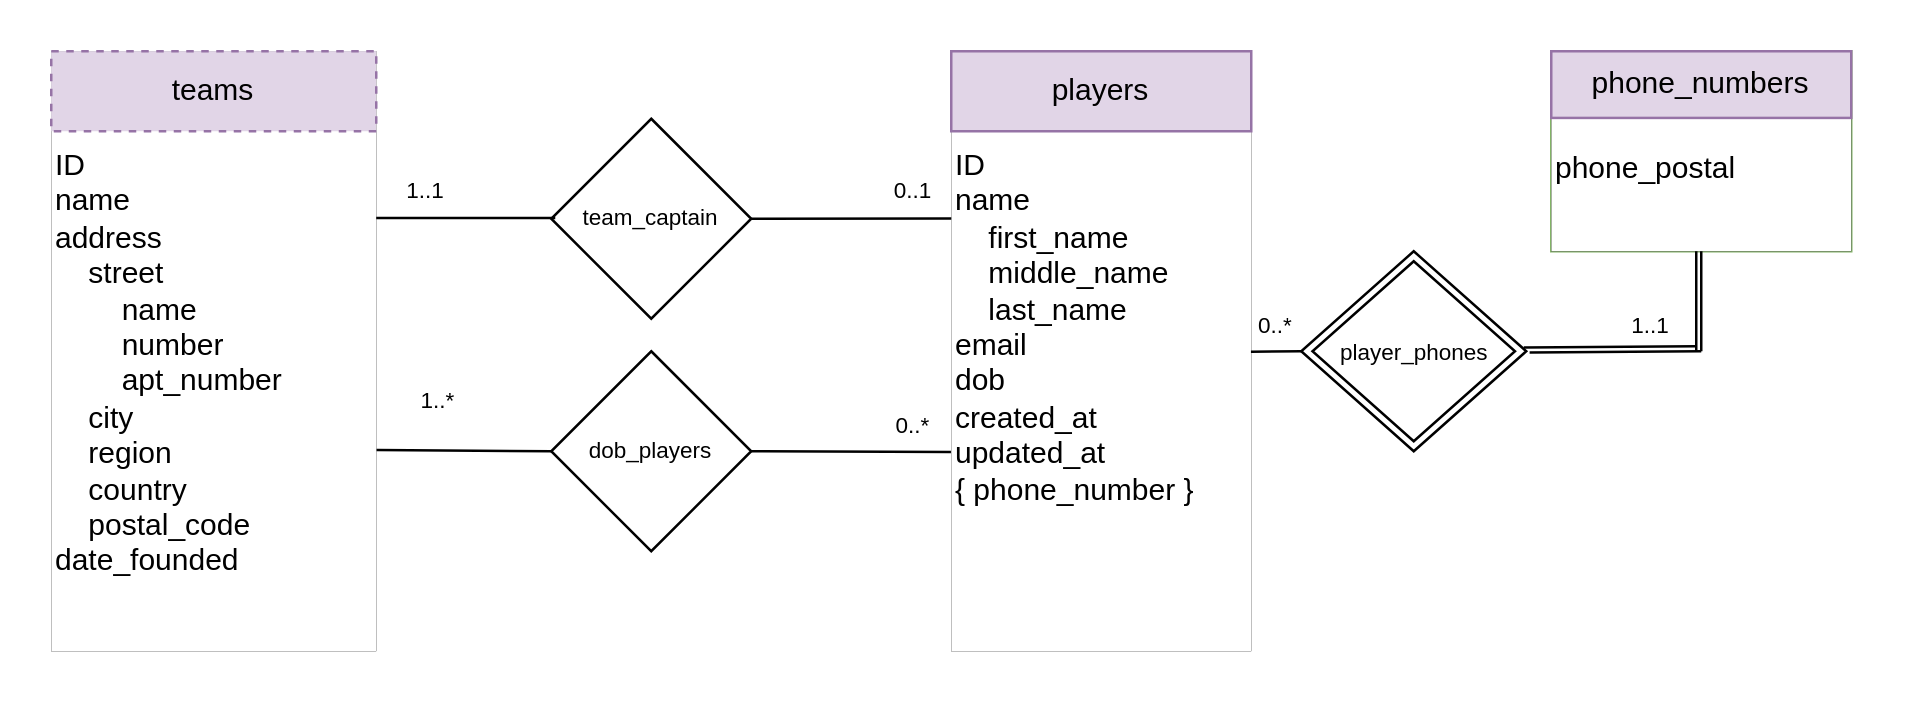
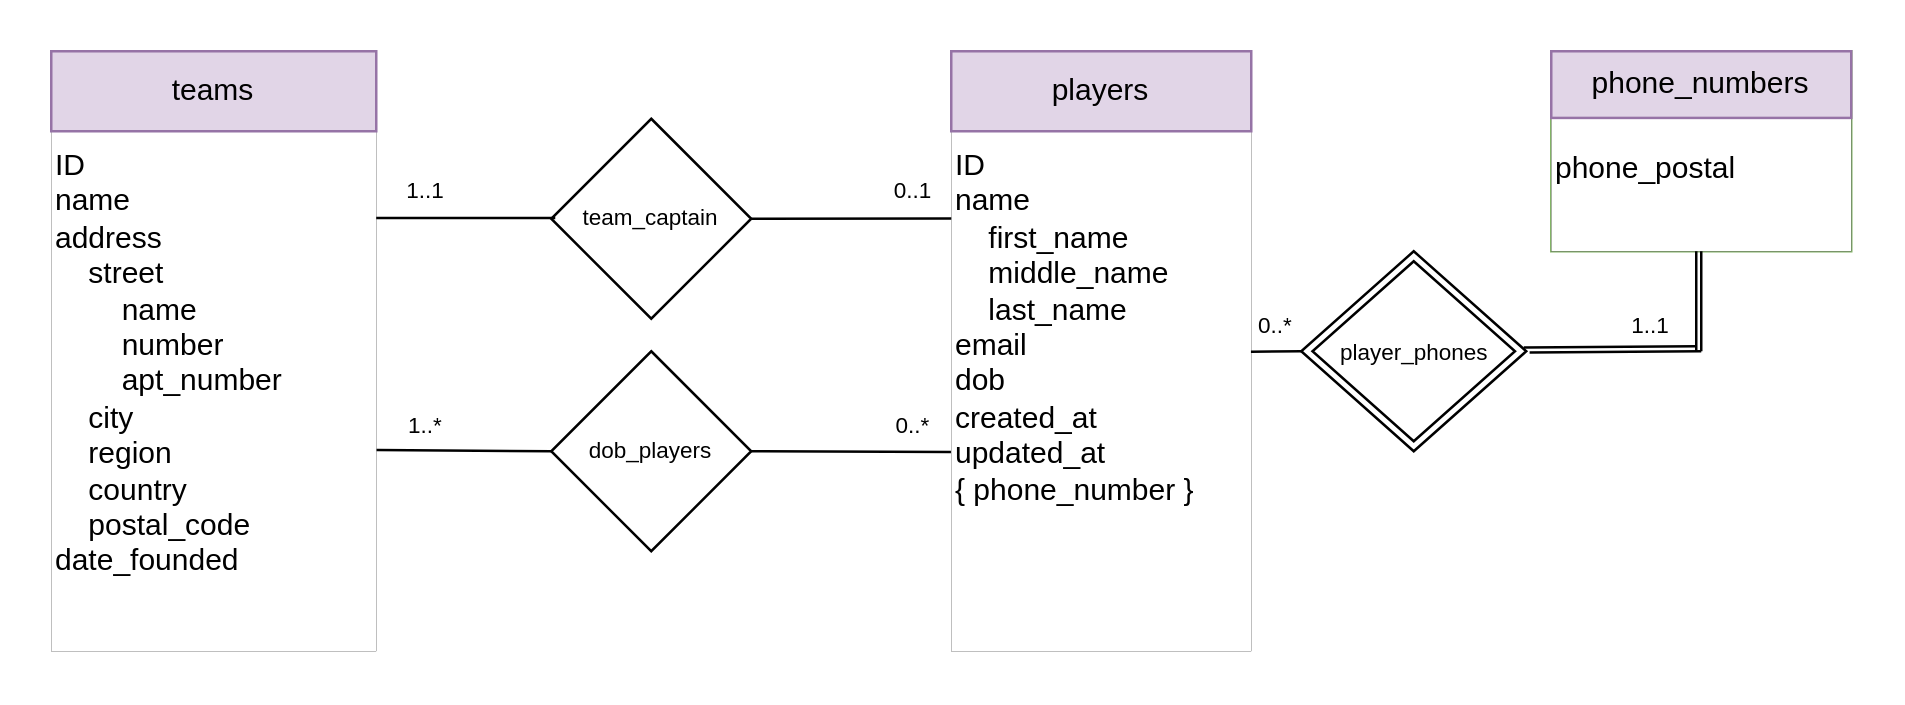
  <mxCell id="0" />
  <mxCell id="1" parent="0" />
  <mxCell id="2" value="" style="group" parent="1" vertex="1" connectable="0"><mxGeometry x="380" y="20" width="120" height="240" as="geometry" /></mxCell>
  <mxCell id="3" value="" style="group" parent="2" vertex="1" connectable="0"><mxGeometry width="120" height="240" as="geometry" /></mxCell>
  <mxCell id="4" value="" style="rounded=0;whiteSpace=wrap;html=1;strokeWidth=0;align=left;" parent="3" vertex="1"><mxGeometry width="120" height="240" as="geometry" /></mxCell>
  <mxCell id="5" value="players" style="rounded=0;whiteSpace=wrap;html=1;fillColor=#e1d5e7;strokeColor=#9673a6;" parent="3" vertex="1"><mxGeometry width="120" height="32" as="geometry" /></mxCell>
  <mxCell id="6" value="ID&lt;br&gt;name&lt;br&gt;&amp;nbsp; &amp;nbsp;&amp;nbsp;first_name&lt;br&gt;&lt;span&gt;&lt;/span&gt;&amp;nbsp; &amp;nbsp;&amp;nbsp;middle_name&lt;br&gt;&lt;span&gt;&lt;/span&gt;&amp;nbsp; &amp;nbsp;&amp;nbsp;last_name&lt;br&gt;email&lt;br&gt;dob&lt;br&gt;created_at&lt;br&gt;updated_at&lt;br&gt;{ phone_number }" style="text;html=1;strokeColor=none;fillColor=none;align=left;verticalAlign=top;whiteSpace=wrap;rounded=0;" parent="2" vertex="1"><mxGeometry y="32" width="120" height="208" as="geometry" /></mxCell>
  <mxCell id="7" value="" style="group" parent="1" vertex="1" connectable="0"><mxGeometry x="20" y="20" width="130" height="240" as="geometry" /></mxCell>
  <mxCell id="8" value="" style="group" parent="7" vertex="1" connectable="0"><mxGeometry width="130" height="240" as="geometry" /></mxCell>
  <mxCell id="9" value="" style="rounded=0;whiteSpace=wrap;html=1;strokeWidth=0;align=left;" parent="8" vertex="1"><mxGeometry width="130" height="240" as="geometry" /></mxCell>
- <mxCell id="10" value="teams" style="rounded=0;whiteSpace=wrap;html=1;fillColor=#e1d5e7;strokeColor=#9673a6;dashed=1;" parent="8" vertex="1"><mxGeometry width="130" height="32" as="geometry" /></mxCell>
+ <mxCell id="10" value="teams" style="rounded=0;whiteSpace=wrap;html=1;fillColor=#e1d5e7;strokeColor=#9673a6;" parent="8" vertex="1"><mxGeometry width="130" height="32" as="geometry" /></mxCell>
  <mxCell id="11" value="ID&lt;br&gt;name&lt;br&gt;address&lt;br&gt;&amp;nbsp; &amp;nbsp; street&lt;br&gt;&amp;nbsp; &amp;nbsp; &amp;nbsp; &amp;nbsp; name&lt;br&gt;&lt;span&gt;&lt;/span&gt;&lt;span&gt;&lt;/span&gt;&amp;nbsp; &amp;nbsp; &amp;nbsp; &amp;nbsp;&amp;nbsp;number&lt;br&gt;&lt;span&gt;&lt;/span&gt;&lt;span&gt;&lt;/span&gt;&amp;nbsp; &amp;nbsp; &amp;nbsp; &amp;nbsp;&amp;nbsp;apt_number&lt;br&gt;&lt;span&gt;&lt;/span&gt;&amp;nbsp; &amp;nbsp;&amp;nbsp;city&lt;span&gt; &lt;/span&gt;&lt;br&gt;&lt;span&gt;&lt;/span&gt;&amp;nbsp; &amp;nbsp;&amp;nbsp;region&lt;br&gt;&lt;span&gt;&lt;/span&gt;&amp;nbsp; &amp;nbsp;&amp;nbsp;country&lt;br&gt;&lt;span&gt;&lt;/span&gt;&amp;nbsp; &amp;nbsp;&amp;nbsp;postal_code&lt;br&gt;date_founded" style="text;html=1;strokeColor=none;fillColor=none;align=left;verticalAlign=top;whiteSpace=wrap;rounded=0;" parent="7" vertex="1"><mxGeometry y="32" width="130" height="208" as="geometry" /></mxCell>
  <mxCell id="12" value="" style="group;fillColor=#d5e8d4;strokeColor=#82b366;" parent="1" vertex="1" connectable="0"><mxGeometry x="620" y="20" width="120" height="80" as="geometry" /></mxCell>
  <mxCell id="13" value="" style="group" parent="12" vertex="1" connectable="0"><mxGeometry width="120" height="80" as="geometry" /></mxCell>
  <mxCell id="14" value="" style="rounded=0;whiteSpace=wrap;html=1;strokeWidth=0;align=left;" parent="13" vertex="1"><mxGeometry width="120" height="80" as="geometry" /></mxCell>
  <mxCell id="15" value="phone_numbers" style="rounded=0;whiteSpace=wrap;html=1;fillColor=#e1d5e7;strokeColor=#9673a6;" parent="13" vertex="1"><mxGeometry width="120" height="26.667" as="geometry" /></mxCell>
  <mxCell id="16" value="phone_postal" style="text;html=1;strokeColor=none;fillColor=none;align=left;verticalAlign=top;whiteSpace=wrap;rounded=0;" parent="13" vertex="1"><mxGeometry y="33.333" width="120" height="13" as="geometry" /></mxCell>
  <mxCell id="17" value="" style="group" parent="1" vertex="1" connectable="0"><mxGeometry x="520" y="100" width="90" height="80" as="geometry" /></mxCell>
  <mxCell id="18" value="" style="rhombus;whiteSpace=wrap;html=1;strokeWidth=1;align=left;verticalAlign=middle;" parent="17" vertex="1"><mxGeometry width="90" height="80.0" as="geometry" /></mxCell>
  <mxCell id="19" value="&lt;font style=&quot;font-size: 9px&quot;&gt;player_phones&lt;/font&gt;" style="rhombus;whiteSpace=wrap;html=1;strokeWidth=1;align=center;verticalAlign=middle;" parent="17" vertex="1"><mxGeometry x="4.5" y="4" width="81" height="72.0" as="geometry" /></mxCell>
  <mxCell id="20" value="" style="endArrow=none;html=1;rounded=0;entryX=0.5;entryY=1;entryDx=0;entryDy=0;" parent="1" target="14" edge="1"><mxGeometry width="50" height="50" relative="1" as="geometry"><mxPoint x="680" y="140" as="sourcePoint" /><mxPoint x="530" y="120" as="targetPoint" /></mxGeometry></mxCell>
  <mxCell id="21" value="" style="endArrow=none;html=1;rounded=0;exitX=1.015;exitY=0.506;exitDx=0;exitDy=0;exitPerimeter=0;" parent="1" source="18" edge="1"><mxGeometry width="50" height="50" relative="1" as="geometry"><mxPoint x="620" y="180" as="sourcePoint" /><mxPoint x="680" y="140" as="targetPoint" /><Array as="points"><mxPoint x="680" y="140" /></Array></mxGeometry></mxCell>
  <mxCell id="22" value="" style="endArrow=none;html=1;rounded=0;exitX=0.999;exitY=0.424;exitDx=0;exitDy=0;exitPerimeter=0;entryX=0;entryY=0.5;entryDx=0;entryDy=0;" parent="1" source="6" target="18" edge="1"><mxGeometry width="50" height="50" relative="1" as="geometry"><mxPoint x="500" y="160" as="sourcePoint" /><mxPoint x="550" y="110" as="targetPoint" /></mxGeometry></mxCell>
  <mxCell id="23" value="" style="endArrow=none;html=1;rounded=0;" parent="1" edge="1"><mxGeometry width="50" height="50" relative="1" as="geometry"><mxPoint x="678" y="140" as="sourcePoint" /><mxPoint x="678" y="100" as="targetPoint" /></mxGeometry></mxCell>
  <mxCell id="24" value="" style="endArrow=none;html=1;rounded=0;exitX=1.015;exitY=0.506;exitDx=0;exitDy=0;exitPerimeter=0;" parent="1" edge="1"><mxGeometry width="50" height="50" relative="1" as="geometry"><mxPoint x="609" y="138.48" as="sourcePoint" /><mxPoint x="678" y="138" as="targetPoint" /><Array as="points" /></mxGeometry></mxCell>
  <mxCell id="25" value="team_captain" style="rhombus;whiteSpace=wrap;html=1;fontSize=9;strokeWidth=1;align=center;verticalAlign=middle;" parent="1" vertex="1"><mxGeometry x="220" y="47" width="80" height="80" as="geometry" /></mxCell>
  <mxCell id="26" value="" style="endArrow=none;html=1;rounded=0;fontSize=9;entryX=1;entryY=0.5;entryDx=0;entryDy=0;exitX=0;exitY=0.168;exitDx=0;exitDy=0;exitPerimeter=0;" parent="1" source="6" target="25" edge="1"><mxGeometry width="50" height="50" relative="1" as="geometry"><mxPoint x="370" y="80" as="sourcePoint" /><mxPoint x="280" y="80" as="targetPoint" /></mxGeometry></mxCell>
  <mxCell id="27" value="" style="endArrow=none;html=1;rounded=0;fontSize=9;entryX=0.02;entryY=0.496;entryDx=0;entryDy=0;entryPerimeter=0;exitX=1;exitY=0.167;exitDx=0;exitDy=0;exitPerimeter=0;" parent="1" source="11" target="25" edge="1"><mxGeometry width="50" height="50" relative="1" as="geometry"><mxPoint x="140" y="110" as="sourcePoint" /><mxPoint x="190" y="60" as="targetPoint" /></mxGeometry></mxCell>
  <mxCell id="28" value="1..1" style="text;html=1;strokeColor=none;fillColor=none;align=center;verticalAlign=middle;whiteSpace=wrap;rounded=0;fontSize=9;" parent="1" vertex="1"><mxGeometry x="160" y="66" width="20" height="20" as="geometry" /></mxCell>
  <mxCell id="29" value="0..1" style="text;html=1;strokeColor=none;fillColor=none;align=center;verticalAlign=middle;whiteSpace=wrap;rounded=0;fontSize=9;" parent="1" vertex="1"><mxGeometry x="355" y="66" width="20" height="20" as="geometry" /></mxCell>
  <mxCell id="30" value="dob_players" style="rhombus;whiteSpace=wrap;html=1;fontSize=9;strokeWidth=1;align=center;verticalAlign=middle;" parent="1" vertex="1"><mxGeometry x="220" y="140" width="80" height="80" as="geometry" /></mxCell>
  <mxCell id="31" value="" style="endArrow=none;html=1;rounded=0;fontSize=9;exitX=1.001;exitY=0.613;exitDx=0;exitDy=0;exitPerimeter=0;entryX=0;entryY=0.5;entryDx=0;entryDy=0;" parent="1" source="11" target="30" edge="1"><mxGeometry width="50" height="50" relative="1" as="geometry"><mxPoint x="210" y="200" as="sourcePoint" /><mxPoint x="260" y="150" as="targetPoint" /></mxGeometry></mxCell>
  <mxCell id="32" value="" style="endArrow=none;html=1;rounded=0;fontSize=9;entryX=-0.001;entryY=0.617;entryDx=0;entryDy=0;entryPerimeter=0;exitX=1;exitY=0.5;exitDx=0;exitDy=0;" parent="1" source="30" target="6" edge="1"><mxGeometry width="50" height="50" relative="1" as="geometry"><mxPoint x="300" y="190" as="sourcePoint" /><mxPoint x="370" y="180" as="targetPoint" /></mxGeometry></mxCell>
- <mxCell id="33" value="1..*" style="text;html=1;strokeColor=none;fillColor=none;align=center;verticalAlign=middle;whiteSpace=wrap;rounded=0;fontSize=9;" parent="1" vertex="1"><mxGeometry x="165" y="150" width="20" height="20" as="geometry" /></mxCell>
+ <mxCell id="33" value="1..*" style="text;html=1;strokeColor=none;fillColor=none;align=center;verticalAlign=middle;whiteSpace=wrap;rounded=0;fontSize=9;" parent="1" vertex="1"><mxGeometry x="160" y="160" width="20" height="20" as="geometry" /></mxCell>
  <mxCell id="34" value="0..*" style="text;html=1;strokeColor=none;fillColor=none;align=center;verticalAlign=middle;whiteSpace=wrap;rounded=0;fontSize=9;" parent="1" vertex="1"><mxGeometry x="355" y="160" width="20" height="20" as="geometry" /></mxCell>
  <mxCell id="35" value="0..*" style="text;html=1;strokeColor=none;fillColor=none;align=center;verticalAlign=middle;whiteSpace=wrap;rounded=0;fontSize=9;" vertex="1" parent="1"><mxGeometry x="500" y="120" width="20" height="20" as="geometry" /></mxCell>
  <mxCell id="36" value="1..1" style="text;html=1;strokeColor=none;fillColor=none;align=center;verticalAlign=middle;whiteSpace=wrap;rounded=0;fontSize=9;" vertex="1" parent="1"><mxGeometry x="650" y="120" width="20" height="20" as="geometry" /></mxCell>
